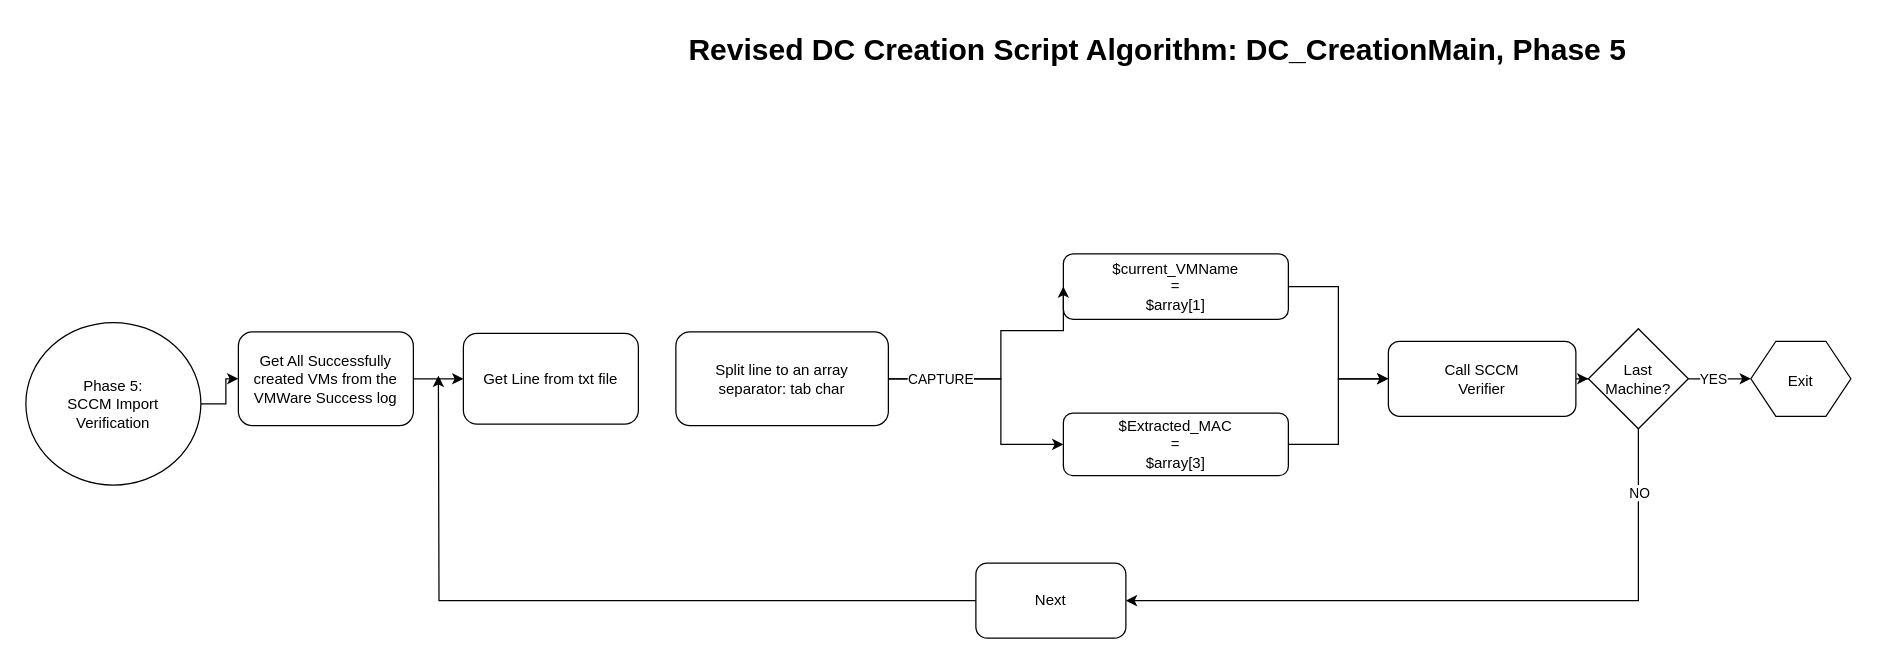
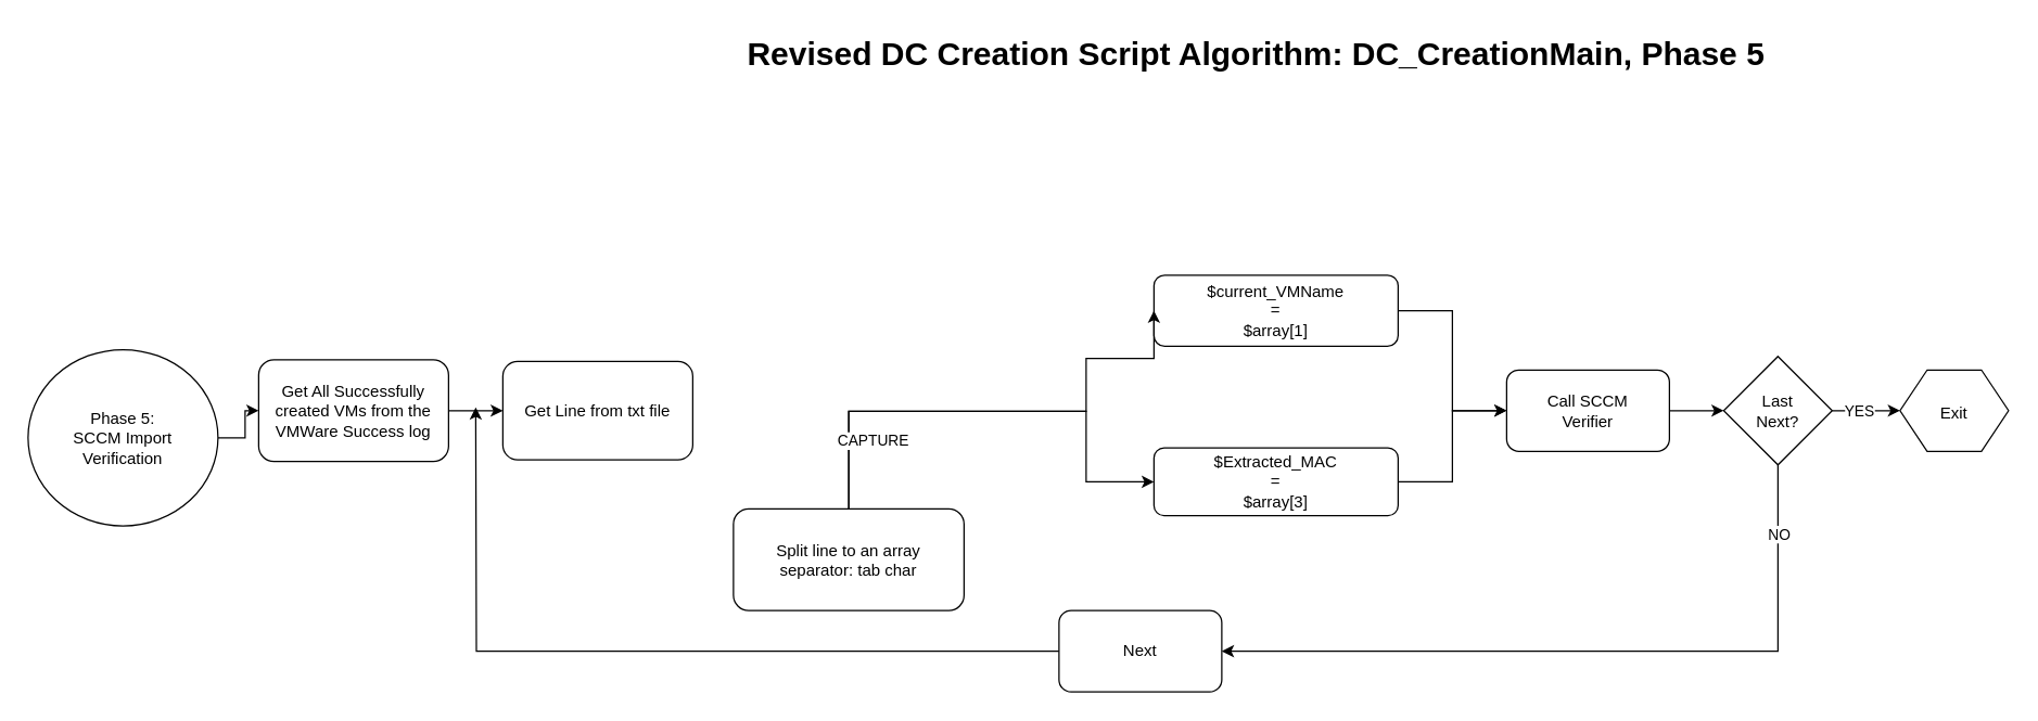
  <mxCell id="0" />
  <mxCell id="1" parent="0" />
  <mxCell id="2" style="edgeStyle=orthogonalEdgeStyle;rounded=0;orthogonalLoop=1;jettySize=auto;html=1;fontSize=12;" parent="1" source="3" target="10" edge="1"><mxGeometry relative="1" as="geometry" /></mxCell>
  <mxCell id="3" value="Phase 5:&lt;br&gt;SCCM Import&lt;br&gt;Verification" style="ellipse;whiteSpace=wrap;html=1;fontSize=12;fillColor=default;" parent="1" vertex="1"><mxGeometry x="20" y="257.5" width="140" height="130" as="geometry" /></mxCell>
  <mxCell id="4" style="edgeStyle=orthogonalEdgeStyle;rounded=0;orthogonalLoop=1;jettySize=auto;html=1;strokeColor=#000000;fontColor=#000000;startArrow=none;startFill=0;" parent="1" source="5" target="17" edge="1"><mxGeometry relative="1" as="geometry" /></mxCell>
  <mxCell id="5" value="$Extracted_MAC&lt;br&gt;=&lt;br&gt;$array[3]" style="rounded=1;whiteSpace=wrap;html=1;fontSize=12;fillColor=none;" parent="1" vertex="1"><mxGeometry x="850" y="330" width="180" height="50" as="geometry" /></mxCell>
  <mxCell id="6" style="edgeStyle=orthogonalEdgeStyle;rounded=0;orthogonalLoop=1;jettySize=auto;html=1;entryX=0;entryY=0.5;entryDx=0;entryDy=0;strokeColor=#000000;fontColor=#000000;startArrow=none;startFill=0;" parent="1" source="7" target="17" edge="1"><mxGeometry relative="1" as="geometry" /></mxCell>
  <mxCell id="7" value="$current_VMName&lt;br&gt;=&lt;br&gt;$array[1]" style="rounded=1;whiteSpace=wrap;html=1;fontSize=12;fillColor=none;" parent="1" vertex="1"><mxGeometry x="850" y="202.5" width="180" height="52.5" as="geometry" /></mxCell>
  <mxCell id="8" value="&lt;font style=&quot;font-size: 24px;&quot;&gt;&lt;b&gt;Revised DC Creation Script Algorithm: DC_CreationMain, Phase 5&lt;/b&gt;&lt;/font&gt;" style="text;html=1;align=center;verticalAlign=middle;resizable=0;points=[];autosize=1;strokeColor=none;fillColor=none;fontSize=12;" parent="1" vertex="1"><mxGeometry x="540" y="20" width="770" height="40" as="geometry" /></mxCell>
  <mxCell id="9" style="edgeStyle=orthogonalEdgeStyle;rounded=0;orthogonalLoop=1;jettySize=auto;html=1;fontSize=12;" parent="1" source="10" target="11" edge="1"><mxGeometry relative="1" as="geometry" /></mxCell>
  <mxCell id="10" value="Get All Successfully created VMs from the&lt;br&gt;VMWare Success log" style="rounded=1;whiteSpace=wrap;html=1;fontSize=12;fillColor=default;" parent="1" vertex="1"><mxGeometry x="190" y="265" width="140" height="75" as="geometry" /></mxCell>
  <mxCell id="11" value="Get Line from txt file" style="rounded=1;whiteSpace=wrap;html=1;fontSize=12;fillColor=default;" parent="1" vertex="1"><mxGeometry x="370" y="266.25" width="140" height="72.5" as="geometry" /></mxCell>
  <mxCell id="12" style="edgeStyle=orthogonalEdgeStyle;rounded=0;orthogonalLoop=1;jettySize=auto;html=1;strokeColor=#000000;fontColor=#000000;startArrow=none;startFill=0;" parent="1" source="15" target="5" edge="1"><mxGeometry relative="1" as="geometry"><Array as="points"><mxPoint x="800" y="303" /><mxPoint x="800" y="355" /></Array></mxGeometry></mxCell>
  <mxCell id="13" style="edgeStyle=orthogonalEdgeStyle;rounded=0;orthogonalLoop=1;jettySize=auto;html=1;entryX=0;entryY=0.5;entryDx=0;entryDy=0;strokeColor=#000000;fontColor=#000000;startArrow=none;startFill=0;" parent="1" source="15" target="7" edge="1"><mxGeometry relative="1" as="geometry"><Array as="points"><mxPoint x="800" y="303" /><mxPoint x="800" y="264" /></Array></mxGeometry></mxCell>
  <mxCell id="14" value="CAPTURE" style="edgeLabel;html=1;align=center;verticalAlign=middle;resizable=0;points=[];fontColor=#000000;" parent="13" vertex="1" connectable="0"><mxGeometry x="-0.743" y="-3" relative="1" as="geometry"><mxPoint x="14" y="-3" as="offset" /></mxGeometry></mxCell>
- <mxCell id="15" value="Split line to an array&lt;br&gt;separator: tab char" style="rounded=1;whiteSpace=wrap;html=1;fontSize=12;fillColor=default;" parent="1" vertex="1"><mxGeometry x="540" y="265" width="170" height="75" as="geometry" /></mxCell>
+ <mxCell id="15" value="Split line to an array&lt;br&gt;separator: tab char" style="rounded=1;whiteSpace=wrap;html=1;fontSize=12;fillColor=default;" parent="1" vertex="1"><mxGeometry x="540" y="375" width="170" height="75" as="geometry" /></mxCell>
  <mxCell id="16" style="edgeStyle=orthogonalEdgeStyle;rounded=0;orthogonalLoop=1;jettySize=auto;html=1;strokeColor=#000000;fontColor=#000000;startArrow=none;startFill=0;" parent="1" source="17" target="22" edge="1"><mxGeometry relative="1" as="geometry" /></mxCell>
- <mxCell id="17" value="Call SCCM&lt;br&gt;Verifier" style="rounded=1;whiteSpace=wrap;html=1;strokeColor=#000000;strokeWidth=1;fontColor=#000000;fillColor=default;" parent="1" vertex="1"><mxGeometry x="1110" y="272.5" width="150" height="60" as="geometry" /></mxCell>
+ <mxCell id="17" value="Call SCCM&lt;br&gt;Verifier" style="rounded=1;whiteSpace=wrap;html=1;strokeColor=#000000;strokeWidth=1;fontColor=#000000;fillColor=default;" parent="1" vertex="1"><mxGeometry x="1110" y="272.5" width="120" height="60" as="geometry" /></mxCell>
  <mxCell id="18" style="edgeStyle=orthogonalEdgeStyle;rounded=0;orthogonalLoop=1;jettySize=auto;html=1;strokeColor=#000000;fontColor=#000000;startArrow=none;startFill=0;" parent="1" source="22" edge="1"><mxGeometry relative="1" as="geometry"><mxPoint x="1400" y="302.5" as="targetPoint" /></mxGeometry></mxCell>
  <mxCell id="19" value="YES" style="edgeLabel;html=1;align=center;verticalAlign=middle;resizable=0;points=[];fontColor=#000000;" parent="18" vertex="1" connectable="0"><mxGeometry x="0.157" y="1" relative="1" as="geometry"><mxPoint x="-9" y="1" as="offset" /></mxGeometry></mxCell>
  <mxCell id="20" style="edgeStyle=orthogonalEdgeStyle;rounded=0;orthogonalLoop=1;jettySize=auto;html=1;entryX=1;entryY=0.5;entryDx=0;entryDy=0;strokeColor=#000000;fontColor=#000000;startArrow=none;startFill=0;" parent="1" source="22" target="24" edge="1"><mxGeometry relative="1" as="geometry"><Array as="points"><mxPoint x="1310" y="480" /></Array></mxGeometry></mxCell>
  <mxCell id="21" value="NO" style="edgeLabel;html=1;align=center;verticalAlign=middle;resizable=0;points=[];fontColor=#000000;" parent="20" vertex="1" connectable="0"><mxGeometry x="-0.002" relative="1" as="geometry"><mxPoint x="136" y="-87" as="offset" /></mxGeometry></mxCell>
- <mxCell id="22" value="Last&lt;br&gt;Machine?" style="rhombus;whiteSpace=wrap;html=1;strokeColor=#000000;strokeWidth=1;fontColor=#000000;fillColor=default;" parent="1" vertex="1"><mxGeometry x="1270" y="262.5" width="80" height="80" as="geometry" /></mxCell>
+ <mxCell id="22" value="Last&lt;br&gt;Next?" style="rhombus;whiteSpace=wrap;html=1;strokeColor=#000000;strokeWidth=1;fontColor=#000000;fillColor=default;" parent="1" vertex="1"><mxGeometry x="1270" y="262.5" width="80" height="80" as="geometry" /></mxCell>
  <mxCell id="23" style="edgeStyle=orthogonalEdgeStyle;rounded=0;orthogonalLoop=1;jettySize=auto;html=1;strokeColor=#000000;fontColor=#000000;startArrow=none;startFill=0;" parent="1" source="24" edge="1"><mxGeometry relative="1" as="geometry"><mxPoint x="350" y="300" as="targetPoint" /></mxGeometry></mxCell>
  <mxCell id="24" value="Next" style="rounded=1;whiteSpace=wrap;html=1;strokeColor=#000000;strokeWidth=1;fontColor=#000000;fillColor=default;" parent="1" vertex="1"><mxGeometry x="780" y="450" width="120" height="60" as="geometry" /></mxCell>
  <mxCell id="25" value="&lt;font style=&quot;font-size: 12px;&quot;&gt;Exit&lt;/font&gt;" style="shape=hexagon;perimeter=hexagonPerimeter2;whiteSpace=wrap;html=1;fixedSize=1;strokeColor=#000000;strokeWidth=1;fontSize=19;fontColor=#000000;fillColor=default;" vertex="1" parent="1"><mxGeometry x="1400" y="272.5" width="80" height="60" as="geometry" /></mxCell>
